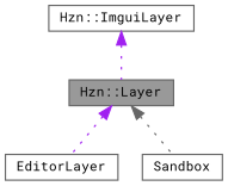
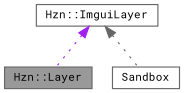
  digraph {
    fontname="Roboto Mono"
    node [color=gray40 fillcolor=white fontname="Roboto Mono" fontsize=10 shape=box style=filled]
    edge [color=purple dir=back fontname="Roboto Mono" fontsize=10 labelfontname=Helvetica labelfontsize=10 style=dotted]
    n1 [fillcolor=grey60 fontcolor=black height=0.2 label="Hzn::Layer" width=0.4]
-   n2 [height=0.2 label=EditorLayer width=0.4]
    n3 [height=0.2 label=Sandbox width=0.4]
    n4 [height=0.2 label="Hzn::ImguiLayer" width=0.4]
-   n1 -> n2
-   n1 -> n3 [color=gray40]
+   n4 -> n3 [color=gray40]
    n4 -> n1
  }
